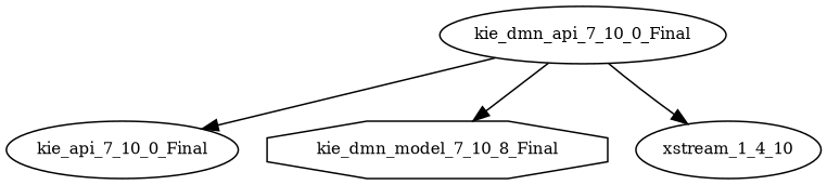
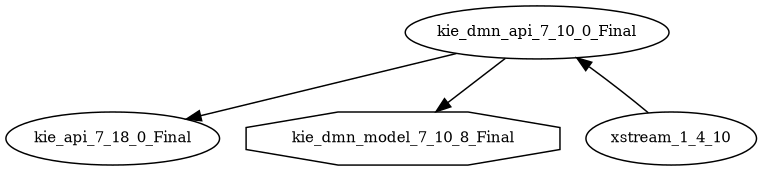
  digraph {
    fontname="DejaVu Serif"
    node [fontname="DejaVu Serif" fontsize=10.0 shape=ellipse]
    edge [fontname="DejaVu Serif"]
    kie_dmn_api_7_10_0_Final
-   kie_api_7_10_0_Final
+   kie_api_7_10_0_Final [label=kie_api_7_18_0_Final]
    n3 [label=kie_dmn_model_7_10_8_Final shape=octagon]
    xstream_1_4_10
    kie_dmn_api_7_10_0_Final -> kie_api_7_10_0_Final
    kie_dmn_api_7_10_0_Final -> n3
-   kie_dmn_api_7_10_0_Final -> xstream_1_4_10
+   xstream_1_4_10 -> kie_dmn_api_7_10_0_Final
  }
